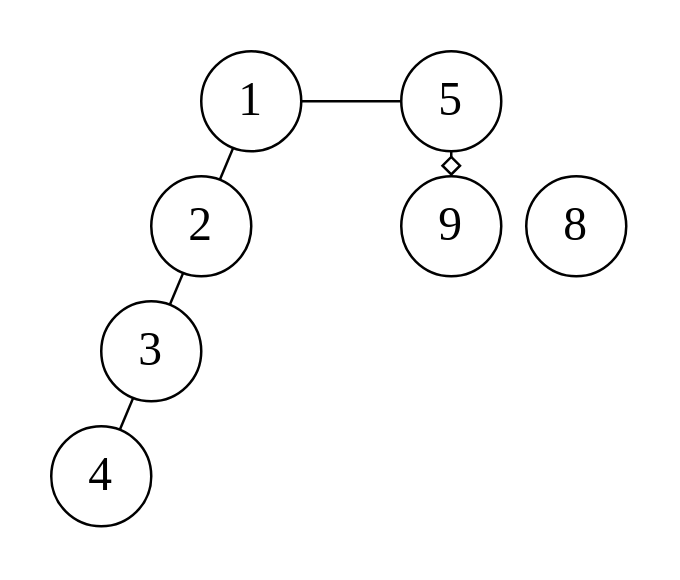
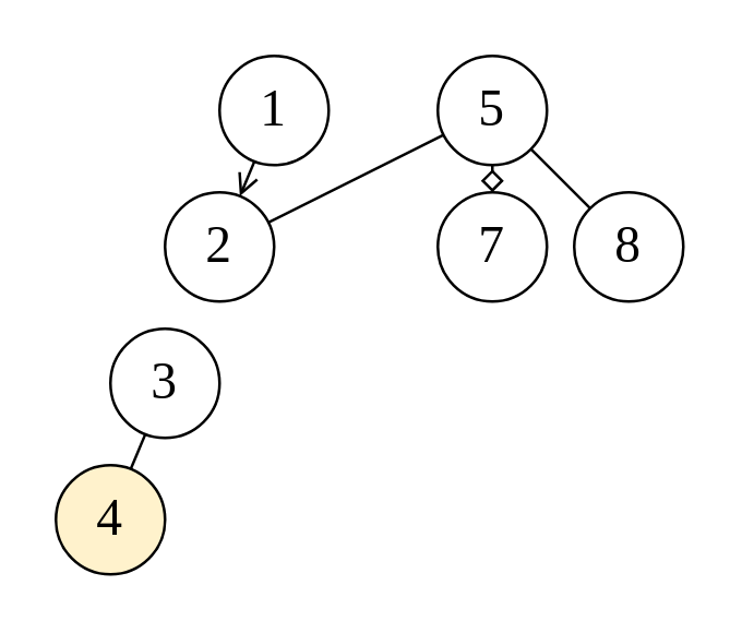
  <mxCell id="0" />
  <mxCell id="1" parent="0" />
- <mxCell id="2" style="edgeStyle=none;html=1;endArrow=none;endFill=0;" edge="1" parent="1" source="3" target="5"><mxGeometry relative="1" as="geometry" /></mxCell>
+ <mxCell id="2" style="edgeStyle=none;html=1;endArrow=open;endFill=0;" edge="1" parent="1" source="3" target="5"><mxGeometry relative="1" as="geometry" /></mxCell>
  <mxCell id="3" value="1" style="ellipse;whiteSpace=wrap;html=1;fontFamily=Times New Roman;fontSize=19;" vertex="1" parent="1"><mxGeometry x="80" y="20" width="40" height="40" as="geometry" /></mxCell>
- <mxCell id="4" style="edgeStyle=none;html=1;endArrow=none;endFill=0;" edge="1" parent="1" source="5" target="7"><mxGeometry relative="1" as="geometry" /></mxCell>
+ <mxCell id="4" style="edgeStyle=none;html=1;endArrow=none;endFill=0;" edge="1" parent="1" source="5" target="11"><mxGeometry relative="1" as="geometry" /></mxCell>
  <mxCell id="5" value="2" style="ellipse;whiteSpace=wrap;html=1;fontFamily=Times New Roman;fontSize=19;" vertex="1" parent="1"><mxGeometry x="60" y="70" width="40" height="40" as="geometry" /></mxCell>
  <mxCell id="6" style="edgeStyle=none;html=1;endArrow=none;endFill=0;" edge="1" parent="1" source="7" target="8"><mxGeometry relative="1" as="geometry" /></mxCell>
  <mxCell id="7" value="3" style="ellipse;whiteSpace=wrap;html=1;fontFamily=Times New Roman;fontSize=19;" vertex="1" parent="1"><mxGeometry x="40" y="120" width="40" height="40" as="geometry" /></mxCell>
- <mxCell id="8" value="4" style="ellipse;whiteSpace=wrap;html=1;fontFamily=Times New Roman;fontSize=19;" vertex="1" parent="1"><mxGeometry x="20" y="170" width="40" height="40" as="geometry" /></mxCell>
+ <mxCell id="8" value="4" style="ellipse;whiteSpace=wrap;html=1;fontFamily=Times New Roman;fontSize=19;fillColor=#fff2cc;" vertex="1" parent="1"><mxGeometry x="20" y="170" width="40" height="40" as="geometry" /></mxCell>
  <mxCell id="9" style="edgeStyle=none;html=1;endArrow=diamond;endFill=0;" edge="1" parent="1" source="11" target="12"><mxGeometry relative="1" as="geometry" /></mxCell>
- <mxCell id="10" style="edgeStyle=none;html=1;endArrow=none;endFill=0;" edge="1" parent="1" source="11" target="3"><mxGeometry relative="1" as="geometry" /></mxCell>
+ <mxCell id="10" style="edgeStyle=none;html=1;endArrow=none;endFill=0;" edge="1" parent="1" source="11" target="13"><mxGeometry relative="1" as="geometry" /></mxCell>
  <mxCell id="11" value="5" style="ellipse;whiteSpace=wrap;html=1;fontFamily=Times New Roman;fontSize=19;" vertex="1" parent="1"><mxGeometry x="160" y="20" width="40" height="40" as="geometry" /></mxCell>
- <mxCell id="12" value="9" style="ellipse;whiteSpace=wrap;html=1;fontFamily=Times New Roman;fontSize=19;" vertex="1" parent="1"><mxGeometry x="160" y="70" width="40" height="40" as="geometry" /></mxCell>
+ <mxCell id="12" value="7" style="ellipse;whiteSpace=wrap;html=1;fontFamily=Times New Roman;fontSize=19;" vertex="1" parent="1"><mxGeometry x="160" y="70" width="40" height="40" as="geometry" /></mxCell>
  <mxCell id="13" value="8" style="ellipse;whiteSpace=wrap;html=1;fontFamily=Times New Roman;fontSize=19;" vertex="1" parent="1"><mxGeometry x="210" y="70" width="40" height="40" as="geometry" /></mxCell>
